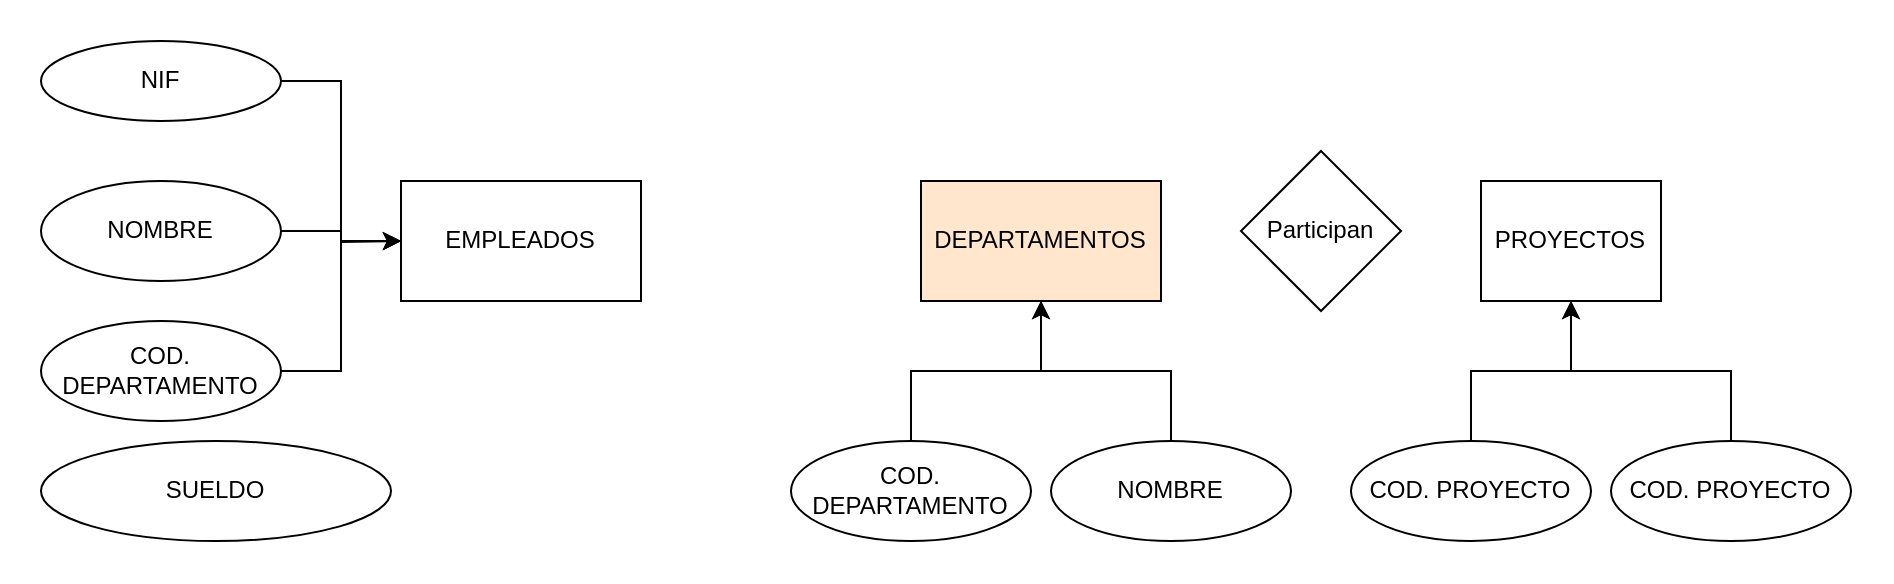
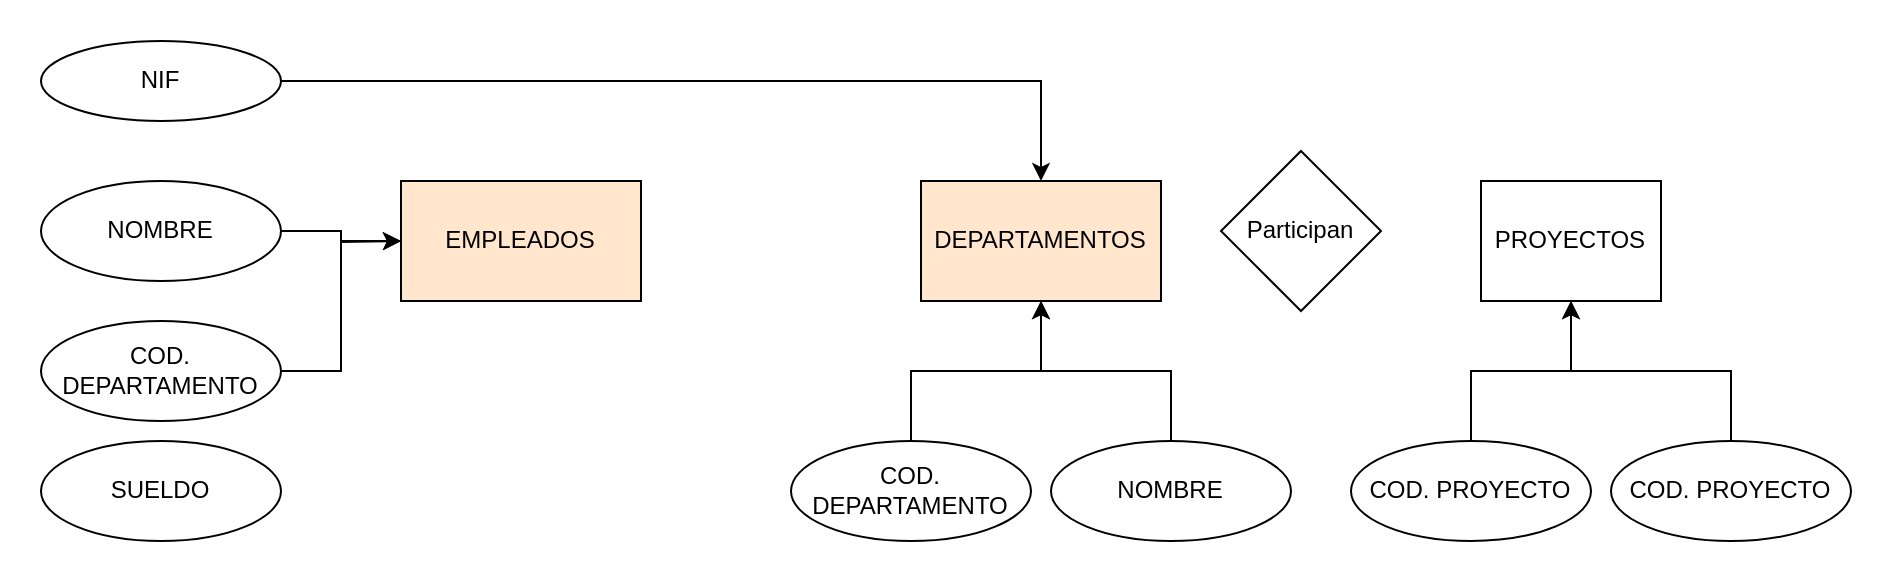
  <mxCell id="0" />
  <mxCell id="1" parent="0" />
  <mxCell id="2" value="DEPARTAMENTOS" style="rounded=0;whiteSpace=wrap;html=1;fillColor=#ffe6cc;" parent="1" vertex="1"><mxGeometry x="460" y="90" width="120" height="60" as="geometry" /></mxCell>
  <mxCell id="3" value="PROYECTOS" style="rounded=0;whiteSpace=wrap;html=1;" parent="1" vertex="1"><mxGeometry x="740" y="90" width="90" height="60" as="geometry" /></mxCell>
- <mxCell id="4" value="EMPLEADOS" style="rounded=0;whiteSpace=wrap;html=1;" parent="1" vertex="1"><mxGeometry x="200" y="90" width="120" height="60" as="geometry" /></mxCell>
- <mxCell id="5" style="edgeStyle=orthogonalEdgeStyle;rounded=0;orthogonalLoop=1;jettySize=auto;html=1;entryX=0;entryY=0.5;entryDx=0;entryDy=0;" parent="1" source="6" target="4" edge="1"><mxGeometry relative="1" as="geometry" /></mxCell>
+ <mxCell id="4" value="EMPLEADOS" style="rounded=0;whiteSpace=wrap;html=1;fillColor=#ffe6cc;" parent="1" vertex="1"><mxGeometry x="200" y="90" width="120" height="60" as="geometry" /></mxCell>
+ <mxCell id="5" style="edgeStyle=orthogonalEdgeStyle;rounded=0;orthogonalLoop=1;jettySize=auto;html=1;" parent="1" source="6" target="2" edge="1"><mxGeometry relative="1" as="geometry" /></mxCell>
  <mxCell id="6" value="NIF" style="ellipse;whiteSpace=wrap;html=1;" parent="1" vertex="1"><mxGeometry x="20" y="20" width="120" height="40" as="geometry" /></mxCell>
  <mxCell id="7" style="edgeStyle=orthogonalEdgeStyle;rounded=0;orthogonalLoop=1;jettySize=auto;html=1;" parent="1" source="8" edge="1"><mxGeometry relative="1" as="geometry"><mxPoint x="200" y="120" as="targetPoint" /></mxGeometry></mxCell>
  <mxCell id="8" value="NOMBRE" style="ellipse;whiteSpace=wrap;html=1;" parent="1" vertex="1"><mxGeometry x="20" y="90" width="120" height="50" as="geometry" /></mxCell>
  <mxCell id="9" style="edgeStyle=orthogonalEdgeStyle;rounded=0;orthogonalLoop=1;jettySize=auto;html=1;entryX=0;entryY=0.5;entryDx=0;entryDy=0;" parent="1" source="10" target="4" edge="1"><mxGeometry relative="1" as="geometry" /></mxCell>
  <mxCell id="10" value="COD. DEPARTAMENTO" style="ellipse;whiteSpace=wrap;html=1;" parent="1" vertex="1"><mxGeometry x="20" y="160" width="120" height="50" as="geometry" /></mxCell>
- <mxCell id="11" value="SUELDO" style="ellipse;whiteSpace=wrap;html=1;" parent="1" vertex="1"><mxGeometry x="20" y="220" width="175" height="50" as="geometry" /></mxCell>
+ <mxCell id="11" value="SUELDO" style="ellipse;whiteSpace=wrap;html=1;" parent="1" vertex="1"><mxGeometry x="20" y="220" width="120" height="50" as="geometry" /></mxCell>
  <mxCell id="12" style="edgeStyle=orthogonalEdgeStyle;rounded=0;orthogonalLoop=1;jettySize=auto;html=1;entryX=0.5;entryY=1;entryDx=0;entryDy=0;" edge="1" parent="1" source="13" target="2"><mxGeometry relative="1" as="geometry" /></mxCell>
  <mxCell id="13" value="COD. DEPARTAMENTO" style="ellipse;whiteSpace=wrap;html=1;" parent="1" vertex="1"><mxGeometry x="395" y="220" width="120" height="50" as="geometry" /></mxCell>
  <mxCell id="14" style="edgeStyle=orthogonalEdgeStyle;rounded=0;orthogonalLoop=1;jettySize=auto;html=1;entryX=0.5;entryY=1;entryDx=0;entryDy=0;" edge="1" parent="1" source="15" target="2"><mxGeometry relative="1" as="geometry" /></mxCell>
  <mxCell id="15" value="NOMBRE" style="ellipse;whiteSpace=wrap;html=1;" parent="1" vertex="1"><mxGeometry x="525" y="220" width="120" height="50" as="geometry" /></mxCell>
  <mxCell id="16" style="edgeStyle=orthogonalEdgeStyle;rounded=0;orthogonalLoop=1;jettySize=auto;html=1;" edge="1" parent="1" source="17" target="3"><mxGeometry relative="1" as="geometry" /></mxCell>
  <mxCell id="17" value="COD. PROYECTO" style="ellipse;whiteSpace=wrap;html=1;" parent="1" vertex="1"><mxGeometry x="675" y="220" width="120" height="50" as="geometry" /></mxCell>
  <mxCell id="18" style="edgeStyle=orthogonalEdgeStyle;rounded=0;orthogonalLoop=1;jettySize=auto;html=1;entryX=0.5;entryY=1;entryDx=0;entryDy=0;" edge="1" parent="1" source="19" target="3"><mxGeometry relative="1" as="geometry" /></mxCell>
  <mxCell id="19" value="COD. PROYECTO" style="ellipse;whiteSpace=wrap;html=1;" parent="1" vertex="1"><mxGeometry x="805" y="220" width="120" height="50" as="geometry" /></mxCell>
- <mxCell id="20" value="Participan" style="rhombus;whiteSpace=wrap;html=1;" vertex="1" parent="1"><mxGeometry x="620" y="75" width="80" height="80" as="geometry" /></mxCell>
+ <mxCell id="20" value="Participan" style="rhombus;whiteSpace=wrap;html=1;" vertex="1" parent="1"><mxGeometry x="610" y="75" width="80" height="80" as="geometry" /></mxCell>
